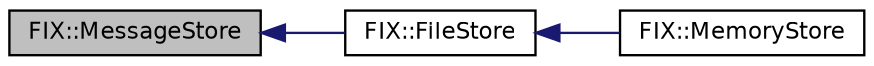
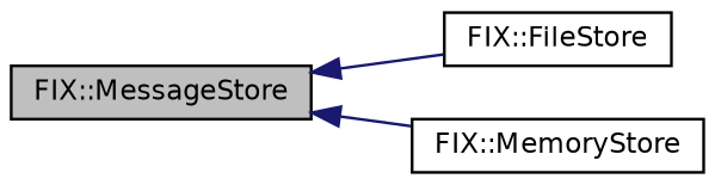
  digraph {
    rankdir=LR
    node [color=black fillcolor=white fontname=Helvetica fontsize=10 shape=record style=filled]
    edge [color=midnightblue dir=back fontname=Helvetica fontsize=10 labelfontname=Helvetica labelfontsize=10 style=solid]
    n1 [fillcolor=grey75 fontcolor=black height=0.2 label="FIX::MessageStore" width=0.4]
    n2 [height=0.2 label="FIX::FileStore" width=0.4]
    n3 [height=0.2 label="FIX::MemoryStore" width=0.4]
    n1 -> n2
-   n2 -> n3
+   n1 -> n3
  }
